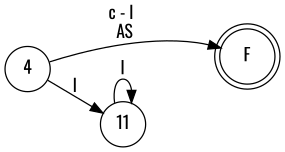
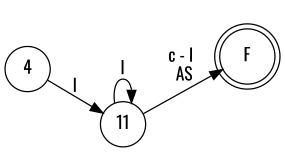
  digraph {
    fontname=Oswald
    rankdir=LR
    node [fontname=Oswald shape=circle]
    edge [fontname=Oswald]
    F [shape=doublecircle]
    n2 [label=4]
    11
    n2 -> 11 [label=l]
-   n2 -> F [label="c - l \n AS"]
+   11 -> F [label="c - l \n AS"]
    11 -> 11 [label=l]
  }
